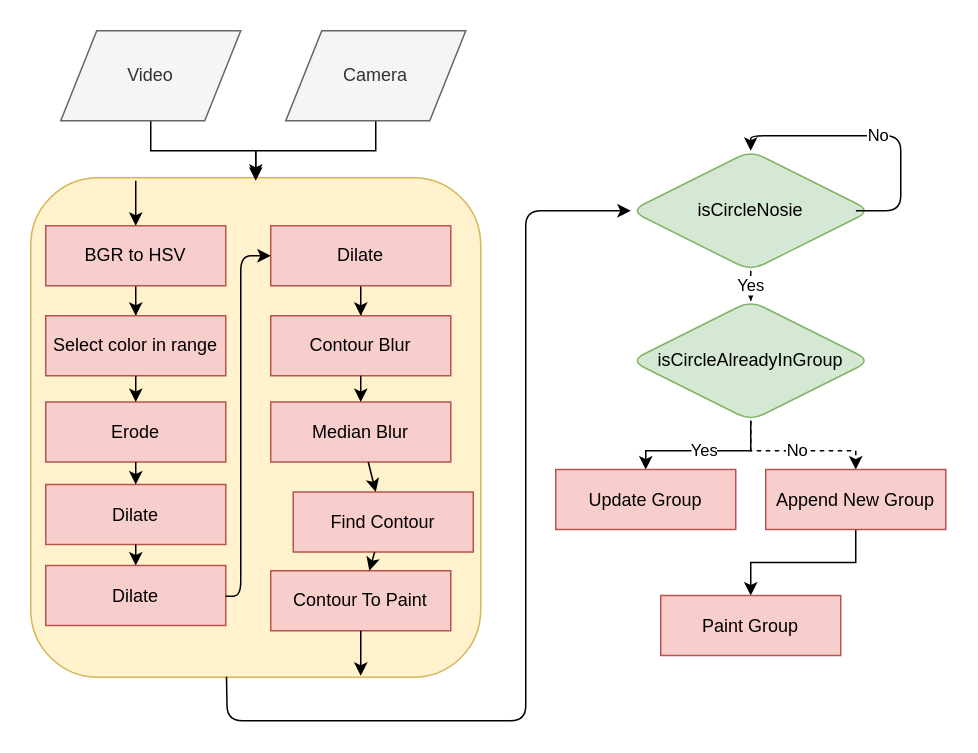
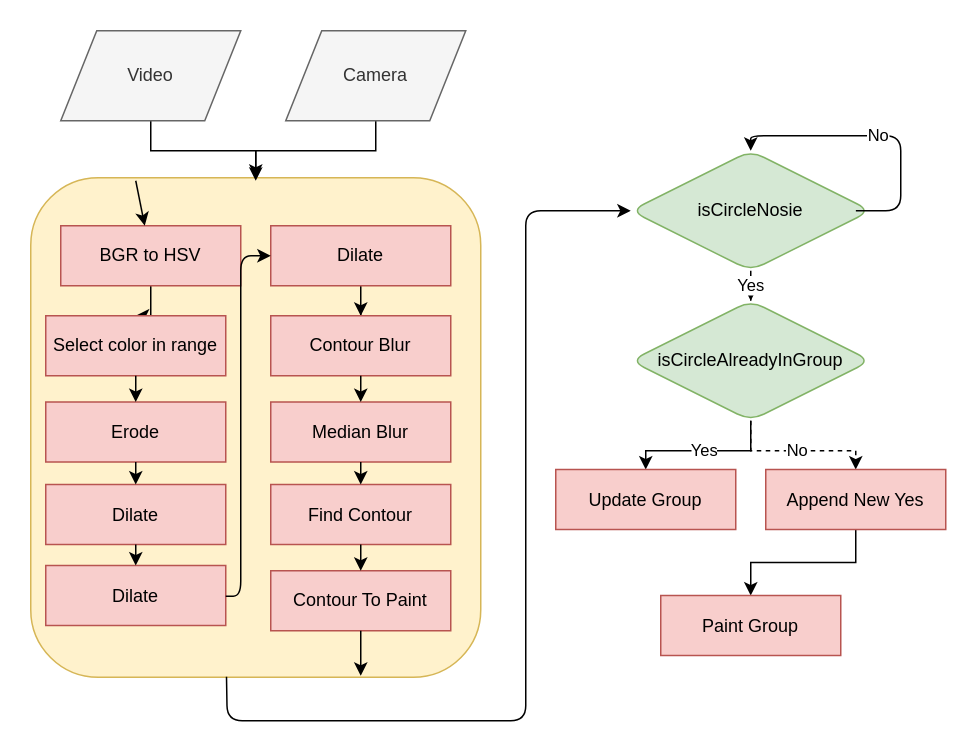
  <mxCell id="0" />
  <mxCell id="1" parent="0" />
  <mxCell id="2" value="" style="rounded=1;whiteSpace=wrap;html=1;fillColor=#fff2cc;strokeColor=#d6b656;" vertex="1" parent="1"><mxGeometry x="20" y="118" width="300" height="333" as="geometry" /></mxCell>
  <mxCell id="3" style="edgeStyle=orthogonalEdgeStyle;rounded=0;orthogonalLoop=1;jettySize=auto;html=1;exitX=0.5;exitY=1;exitDx=0;exitDy=0;entryX=0.5;entryY=0;entryDx=0;entryDy=0;" edge="1" parent="1" source="4" target="2"><mxGeometry relative="1" as="geometry"><Array as="points"><mxPoint x="100" y="100" /><mxPoint x="170" y="100" /></Array></mxGeometry></mxCell>
  <mxCell id="4" value="Video" style="shape=parallelogram;perimeter=parallelogramPerimeter;whiteSpace=wrap;html=1;fillColor=#f5f5f5;strokeColor=#666666;fontColor=#333333;" vertex="1" parent="1"><mxGeometry x="40" y="20" width="120" height="60" as="geometry" /></mxCell>
  <mxCell id="5" style="edgeStyle=orthogonalEdgeStyle;rounded=0;orthogonalLoop=1;jettySize=auto;html=1;exitX=0.5;exitY=1;exitDx=0;exitDy=0;" edge="1" parent="1" source="6"><mxGeometry relative="1" as="geometry"><mxPoint x="170" y="120" as="targetPoint" /><Array as="points"><mxPoint x="250" y="100" /><mxPoint x="170" y="100" /></Array></mxGeometry></mxCell>
  <mxCell id="6" value="Camera" style="shape=parallelogram;perimeter=parallelogramPerimeter;whiteSpace=wrap;html=1;fillColor=#f5f5f5;strokeColor=#666666;fontColor=#333333;" vertex="1" parent="1"><mxGeometry x="190" y="20" width="120" height="60" as="geometry" /></mxCell>
  <mxCell id="7" style="edgeStyle=orthogonalEdgeStyle;rounded=0;orthogonalLoop=1;jettySize=auto;html=1;" edge="1" parent="1" source="8" target="9"><mxGeometry relative="1" as="geometry" /></mxCell>
- <mxCell id="8" value="BGR to HSV" style="rounded=0;whiteSpace=wrap;html=1;fillColor=#f8cecc;strokeColor=#b85450;" vertex="1" parent="1"><mxGeometry x="30" y="150" width="120" height="40" as="geometry" /></mxCell>
+ <mxCell id="8" value="BGR to HSV" style="rounded=0;whiteSpace=wrap;html=1;fillColor=#f8cecc;strokeColor=#b85450;" vertex="1" parent="1"><mxGeometry x="40" y="150" width="120" height="40" as="geometry" /></mxCell>
  <mxCell id="9" value="Select color in range" style="rounded=0;whiteSpace=wrap;html=1;fillColor=#f8cecc;strokeColor=#b85450;" vertex="1" parent="1"><mxGeometry x="30" y="210" width="120" height="40" as="geometry" /></mxCell>
  <mxCell id="10" value="Erode" style="rounded=0;whiteSpace=wrap;html=1;fillColor=#f8cecc;strokeColor=#b85450;" vertex="1" parent="1"><mxGeometry x="30" y="267.5" width="120" height="40" as="geometry" /></mxCell>
  <mxCell id="11" value="Dilate" style="rounded=0;whiteSpace=wrap;html=1;fillColor=#f8cecc;strokeColor=#b85450;" vertex="1" parent="1"><mxGeometry x="30" y="322.5" width="120" height="40" as="geometry" /></mxCell>
  <mxCell id="12" style="edgeStyle=orthogonalEdgeStyle;rounded=0;orthogonalLoop=1;jettySize=auto;html=1;" edge="1" parent="1" source="13" target="16"><mxGeometry relative="1" as="geometry" /></mxCell>
  <mxCell id="13" value="Dilate" style="rounded=0;whiteSpace=wrap;html=1;fillColor=#f8cecc;strokeColor=#b85450;" vertex="1" parent="1"><mxGeometry x="180" y="150" width="120" height="40" as="geometry" /></mxCell>
  <mxCell id="14" value="Dilate" style="rounded=0;whiteSpace=wrap;html=1;fillColor=#f8cecc;strokeColor=#b85450;" vertex="1" parent="1"><mxGeometry x="30" y="376.5" width="120" height="40" as="geometry" /></mxCell>
  <mxCell id="15" value="Median Blur" style="rounded=0;whiteSpace=wrap;html=1;fillColor=#f8cecc;strokeColor=#b85450;" vertex="1" parent="1"><mxGeometry x="180" y="267.5" width="120" height="40" as="geometry" /></mxCell>
  <mxCell id="16" value="Contour Blur" style="rounded=0;whiteSpace=wrap;html=1;fillColor=#f8cecc;strokeColor=#b85450;" vertex="1" parent="1"><mxGeometry x="180" y="210" width="120" height="40" as="geometry" /></mxCell>
- <mxCell id="17" value="Find Contour" style="rounded=0;whiteSpace=wrap;html=1;fillColor=#f8cecc;strokeColor=#b85450;" vertex="1" parent="1"><mxGeometry x="195" y="327.5" width="120" height="40" as="geometry" /></mxCell>
+ <mxCell id="17" value="Find Contour" style="rounded=0;whiteSpace=wrap;html=1;fillColor=#f8cecc;strokeColor=#b85450;" vertex="1" parent="1"><mxGeometry x="180" y="322.5" width="120" height="40" as="geometry" /></mxCell>
  <mxCell id="18" value="Contour To Paint" style="rounded=0;whiteSpace=wrap;html=1;fillColor=#f8cecc;strokeColor=#b85450;" vertex="1" parent="1"><mxGeometry x="180" y="380" width="120" height="40" as="geometry" /></mxCell>
  <mxCell id="19" value="" style="endArrow=classic;html=1;" edge="1" parent="1" target="8"><mxGeometry width="50" height="50" relative="1" as="geometry"><mxPoint x="90" y="120" as="sourcePoint" /><mxPoint x="70" y="520" as="targetPoint" /></mxGeometry></mxCell>
  <mxCell id="20" value="" style="endArrow=classic;html=1;" edge="1" parent="1" source="9" target="10"><mxGeometry width="50" height="50" relative="1" as="geometry"><mxPoint x="70" y="290" as="sourcePoint" /><mxPoint x="120" y="240" as="targetPoint" /></mxGeometry></mxCell>
  <mxCell id="21" value="" style="endArrow=classic;html=1;" edge="1" parent="1" source="10" target="11"><mxGeometry width="50" height="50" relative="1" as="geometry"><mxPoint x="60" y="340" as="sourcePoint" /><mxPoint x="110" y="290" as="targetPoint" /></mxGeometry></mxCell>
  <mxCell id="22" value="" style="endArrow=classic;html=1;" edge="1" parent="1" source="11" target="14"><mxGeometry width="50" height="50" relative="1" as="geometry"><mxPoint x="20" y="570" as="sourcePoint" /><mxPoint x="70" y="520" as="targetPoint" /></mxGeometry></mxCell>
  <mxCell id="23" value="" style="endArrow=classic;html=1;" edge="1" parent="1" source="14" target="13"><mxGeometry width="50" height="50" relative="1" as="geometry"><mxPoint x="20" y="570" as="sourcePoint" /><mxPoint x="70" y="520" as="targetPoint" /><Array as="points"><mxPoint x="160" y="397" /><mxPoint x="160" y="170" /></Array></mxGeometry></mxCell>
  <mxCell id="24" value="" style="endArrow=classic;html=1;" edge="1" parent="1" source="16" target="15"><mxGeometry width="50" height="50" relative="1" as="geometry"><mxPoint x="20" y="570" as="sourcePoint" /><mxPoint x="70" y="520" as="targetPoint" /></mxGeometry></mxCell>
  <mxCell id="25" value="" style="endArrow=classic;html=1;" edge="1" parent="1" source="15" target="17"><mxGeometry width="50" height="50" relative="1" as="geometry"><mxPoint x="250" y="290" as="sourcePoint" /><mxPoint x="300" y="240" as="targetPoint" /></mxGeometry></mxCell>
  <mxCell id="26" value="" style="endArrow=classic;html=1;" edge="1" parent="1" source="17" target="18"><mxGeometry width="50" height="50" relative="1" as="geometry"><mxPoint x="210" y="350" as="sourcePoint" /><mxPoint x="260" y="300" as="targetPoint" /></mxGeometry></mxCell>
  <mxCell id="27" value="" style="endArrow=classic;html=1;exitX=0.5;exitY=1;exitDx=0;exitDy=0;" edge="1" parent="1" source="18"><mxGeometry width="50" height="50" relative="1" as="geometry"><mxPoint x="220" y="450" as="sourcePoint" /><mxPoint x="240" y="450" as="targetPoint" /></mxGeometry></mxCell>
  <mxCell id="28" value="Yes" style="edgeStyle=orthogonalEdgeStyle;rounded=0;orthogonalLoop=1;jettySize=auto;html=1;" edge="1" parent="1" source="29" target="32"><mxGeometry relative="1" as="geometry" /></mxCell>
  <mxCell id="29" value="isCircleNosie" style="rhombus;whiteSpace=wrap;html=1;rounded=1;fillColor=#d5e8d4;strokeColor=#82b366;" vertex="1" parent="1"><mxGeometry x="420" y="100" width="160" height="80" as="geometry" /></mxCell>
  <mxCell id="30" value="Yes" style="edgeStyle=orthogonalEdgeStyle;rounded=0;orthogonalLoop=1;jettySize=auto;html=1;" edge="1" parent="1" source="32" target="33"><mxGeometry relative="1" as="geometry" /></mxCell>
  <mxCell id="31" value="No" style="edgeStyle=orthogonalEdgeStyle;rounded=0;orthogonalLoop=1;jettySize=auto;html=1;entryX=0.5;entryY=0;entryDx=0;entryDy=0;dashed=1;" edge="1" parent="1" source="32" target="35"><mxGeometry relative="1" as="geometry" /></mxCell>
  <mxCell id="32" value="isCircleAlreadyInGroup" style="rhombus;whiteSpace=wrap;html=1;rounded=1;fillColor=#d5e8d4;strokeColor=#82b366;" vertex="1" parent="1"><mxGeometry x="420" y="200" width="160" height="80" as="geometry" /></mxCell>
  <mxCell id="33" value="Update Group" style="rounded=0;whiteSpace=wrap;html=1;fillColor=#f8cecc;strokeColor=#b85450;" vertex="1" parent="1"><mxGeometry x="370" y="312.5" width="120" height="40" as="geometry" /></mxCell>
  <mxCell id="34" style="edgeStyle=orthogonalEdgeStyle;rounded=0;orthogonalLoop=1;jettySize=auto;html=1;" edge="1" parent="1" source="35" target="36"><mxGeometry relative="1" as="geometry" /></mxCell>
- <mxCell id="35" value="Append New Group" style="rounded=0;whiteSpace=wrap;html=1;fillColor=#f8cecc;strokeColor=#b85450;" vertex="1" parent="1"><mxGeometry x="510" y="312.5" width="120" height="40" as="geometry" /></mxCell>
+ <mxCell id="35" value="Append New Yes" style="rounded=0;whiteSpace=wrap;html=1;fillColor=#f8cecc;strokeColor=#b85450;" vertex="1" parent="1"><mxGeometry x="510" y="312.5" width="120" height="40" as="geometry" /></mxCell>
  <mxCell id="36" value="Paint Group" style="rounded=0;whiteSpace=wrap;html=1;fillColor=#f8cecc;strokeColor=#b85450;" vertex="1" parent="1"><mxGeometry x="440" y="396.5" width="120" height="40" as="geometry" /></mxCell>
  <mxCell id="37" value="" style="endArrow=classic;html=1;exitX=0.435;exitY=0.999;exitDx=0;exitDy=0;exitPerimeter=0;" edge="1" parent="1" source="2" target="29"><mxGeometry width="50" height="50" relative="1" as="geometry"><mxPoint x="20" y="530" as="sourcePoint" /><mxPoint x="70" y="480" as="targetPoint" /><Array as="points"><mxPoint x="151" y="480" /><mxPoint x="350" y="480" /><mxPoint x="350" y="140" /></Array></mxGeometry></mxCell>
  <mxCell id="38" value="No" style="endArrow=classic;html=1;entryX=0.5;entryY=0;entryDx=0;entryDy=0;exitX=0.938;exitY=0.5;exitDx=0;exitDy=0;exitPerimeter=0;" edge="1" parent="1" source="29" target="29"><mxGeometry width="50" height="50" relative="1" as="geometry"><mxPoint x="570" y="140" as="sourcePoint" /><mxPoint x="70" y="510" as="targetPoint" /><Array as="points"><mxPoint x="600" y="140" /><mxPoint x="600" y="90" /><mxPoint x="580" y="90" /><mxPoint x="500" y="90" /></Array></mxGeometry></mxCell>
